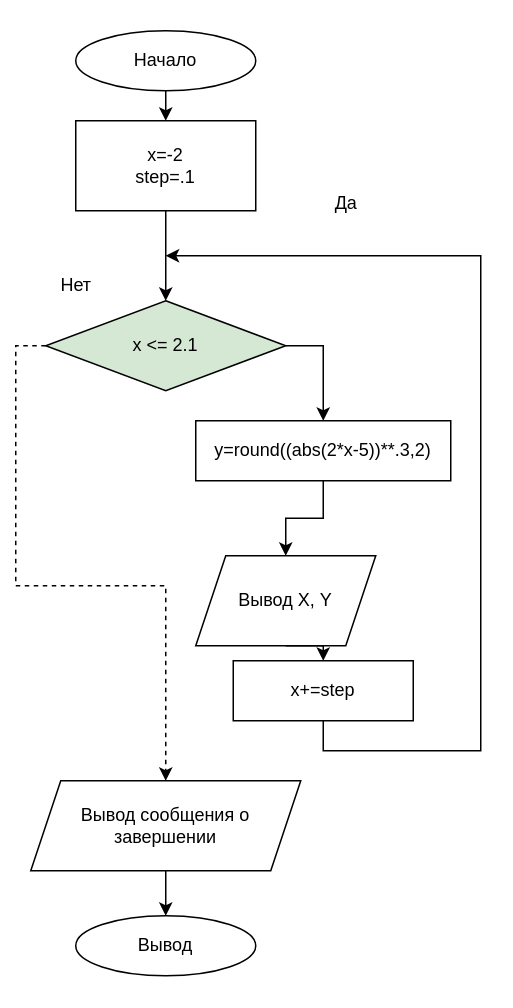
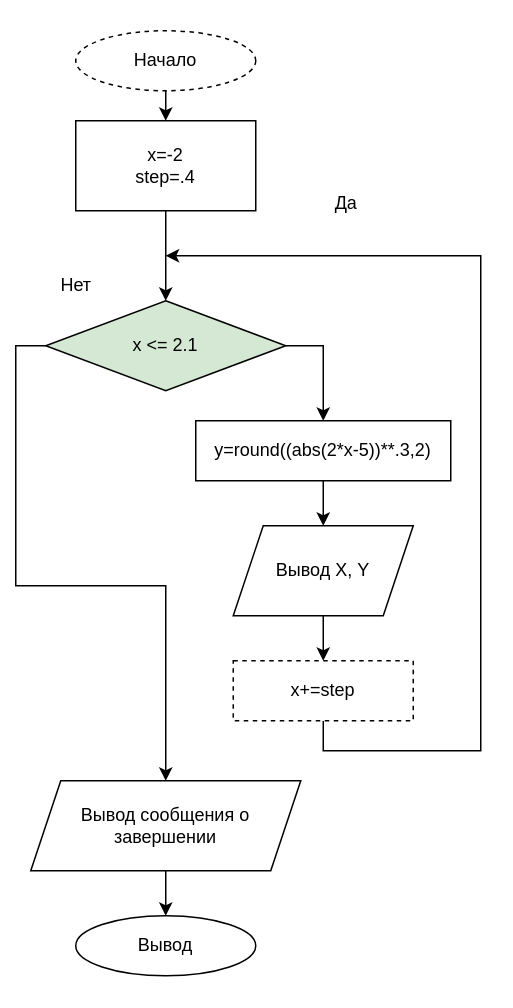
  <mxCell id="0" />
  <mxCell id="1" parent="0" />
  <mxCell id="2" style="edgeStyle=orthogonalEdgeStyle;rounded=0;orthogonalLoop=1;jettySize=auto;html=1;exitX=0.5;exitY=1;exitDx=0;exitDy=0;entryX=0.5;entryY=0;entryDx=0;entryDy=0;" parent="1" source="3" target="5" edge="1"><mxGeometry relative="1" as="geometry" /></mxCell>
- <mxCell id="3" value="Начало" style="ellipse;whiteSpace=wrap;html=1;" parent="1" vertex="1"><mxGeometry x="50" y="20" width="120" height="40" as="geometry" /></mxCell>
+ <mxCell id="3" value="Начало" style="ellipse;whiteSpace=wrap;html=1;dashed=1;" parent="1" vertex="1"><mxGeometry x="50" y="20" width="120" height="40" as="geometry" /></mxCell>
  <mxCell id="4" style="edgeStyle=orthogonalEdgeStyle;rounded=0;orthogonalLoop=1;jettySize=auto;html=1;exitX=0.5;exitY=1;exitDx=0;exitDy=0;entryX=0.5;entryY=0;entryDx=0;entryDy=0;" parent="1" source="5" target="10" edge="1"><mxGeometry relative="1" as="geometry"><mxPoint x="110" y="190" as="targetPoint" /></mxGeometry></mxCell>
- <mxCell id="5" value="x=-2&lt;br&gt;step=.1" style="rounded=0;whiteSpace=wrap;html=1;" parent="1" vertex="1"><mxGeometry x="50" y="80" width="120" height="60" as="geometry" /></mxCell>
+ <mxCell id="5" value="x=-2&lt;br&gt;step=.4" style="rounded=0;whiteSpace=wrap;html=1;" parent="1" vertex="1"><mxGeometry x="50" y="80" width="120" height="60" as="geometry" /></mxCell>
  <mxCell id="6" style="edgeStyle=orthogonalEdgeStyle;rounded=0;orthogonalLoop=1;jettySize=auto;html=1;exitX=0.5;exitY=1;exitDx=0;exitDy=0;" parent="1" source="19" target="7" edge="1"><mxGeometry relative="1" as="geometry"><mxPoint x="110" y="730" as="sourcePoint" /></mxGeometry></mxCell>
  <mxCell id="7" value="Вывод" style="ellipse;whiteSpace=wrap;html=1;" parent="1" vertex="1"><mxGeometry x="50" y="610" width="120" height="40" as="geometry" /></mxCell>
  <mxCell id="8" style="edgeStyle=orthogonalEdgeStyle;rounded=0;orthogonalLoop=1;jettySize=auto;html=1;exitX=1;exitY=0.5;exitDx=0;exitDy=0;entryX=0.5;entryY=0;entryDx=0;entryDy=0;" edge="1" parent="1" source="10" target="14"><mxGeometry relative="1" as="geometry" /></mxCell>
- <mxCell id="9" style="edgeStyle=orthogonalEdgeStyle;rounded=0;orthogonalLoop=1;jettySize=auto;html=1;exitX=0;exitY=0.5;exitDx=0;exitDy=0;dashed=1;" edge="1" parent="1" source="10" target="19"><mxGeometry relative="1" as="geometry"><mxPoint x="110" y="510" as="targetPoint" /></mxGeometry></mxCell>
+ <mxCell id="9" style="edgeStyle=orthogonalEdgeStyle;rounded=0;orthogonalLoop=1;jettySize=auto;html=1;exitX=0;exitY=0.5;exitDx=0;exitDy=0;" edge="1" parent="1" source="10" target="19"><mxGeometry relative="1" as="geometry"><mxPoint x="110" y="510" as="targetPoint" /></mxGeometry></mxCell>
  <mxCell id="10" value="x &amp;lt;= 2.1" style="rhombus;whiteSpace=wrap;html=1;fillColor=#d5e8d4;" vertex="1" parent="1"><mxGeometry x="30" y="200" width="160" height="60" as="geometry" /></mxCell>
  <mxCell id="11" value="Да" style="text;html=1;align=center;verticalAlign=middle;resizable=0;points=[];autosize=1;strokeColor=none;" vertex="1" parent="1"><mxGeometry x="215" y="125" width="30" height="20" as="geometry" /></mxCell>
  <mxCell id="12" value="Нет" style="text;html=1;align=center;verticalAlign=middle;resizable=0;points=[];autosize=1;strokeColor=none;" vertex="1" parent="1"><mxGeometry x="30" y="180" width="40" height="20" as="geometry" /></mxCell>
  <mxCell id="13" style="edgeStyle=orthogonalEdgeStyle;rounded=0;orthogonalLoop=1;jettySize=auto;html=1;exitX=0.5;exitY=1;exitDx=0;exitDy=0;" edge="1" parent="1" source="14" target="16"><mxGeometry relative="1" as="geometry" /></mxCell>
  <mxCell id="14" value="&lt;div&gt;y=round((abs(2*x-5))**.3,2)&lt;/div&gt;" style="rounded=0;whiteSpace=wrap;html=1;" vertex="1" parent="1"><mxGeometry x="130" y="280" width="170" height="40" as="geometry" /></mxCell>
  <mxCell id="15" style="edgeStyle=orthogonalEdgeStyle;rounded=0;orthogonalLoop=1;jettySize=auto;html=1;exitX=0.5;exitY=1;exitDx=0;exitDy=0;entryX=0.5;entryY=0;entryDx=0;entryDy=0;" edge="1" parent="1" source="16" target="18"><mxGeometry relative="1" as="geometry" /></mxCell>
- <mxCell id="16" value="Вывод Х, Y" style="shape=parallelogram;perimeter=parallelogramPerimeter;whiteSpace=wrap;html=1;fixedSize=1;" vertex="1" parent="1"><mxGeometry x="130" y="370" width="120" height="60" as="geometry" /></mxCell>
+ <mxCell id="16" value="Вывод Х, Y" style="shape=parallelogram;perimeter=parallelogramPerimeter;whiteSpace=wrap;html=1;fixedSize=1;" vertex="1" parent="1"><mxGeometry x="155" y="350" width="120" height="60" as="geometry" /></mxCell>
  <mxCell id="17" style="edgeStyle=orthogonalEdgeStyle;rounded=0;orthogonalLoop=1;jettySize=auto;html=1;exitX=0.5;exitY=1;exitDx=0;exitDy=0;" edge="1" parent="1" source="18"><mxGeometry relative="1" as="geometry"><mxPoint x="110" y="170" as="targetPoint" /><Array as="points"><mxPoint x="215" y="500" /><mxPoint x="320" y="500" /><mxPoint x="320" y="170" /></Array></mxGeometry></mxCell>
- <mxCell id="18" value="x+=step" style="rounded=0;whiteSpace=wrap;html=1;" vertex="1" parent="1"><mxGeometry x="155" y="440" width="120" height="40" as="geometry" /></mxCell>
+ <mxCell id="18" value="x+=step" style="rounded=0;whiteSpace=wrap;html=1;dashed=1;" vertex="1" parent="1"><mxGeometry x="155" y="440" width="120" height="40" as="geometry" /></mxCell>
  <mxCell id="19" value="Вывод сообщения о завершении" style="shape=parallelogram;perimeter=parallelogramPerimeter;whiteSpace=wrap;html=1;fixedSize=1;" vertex="1" parent="1"><mxGeometry x="20" y="520" width="180" height="60" as="geometry" /></mxCell>
